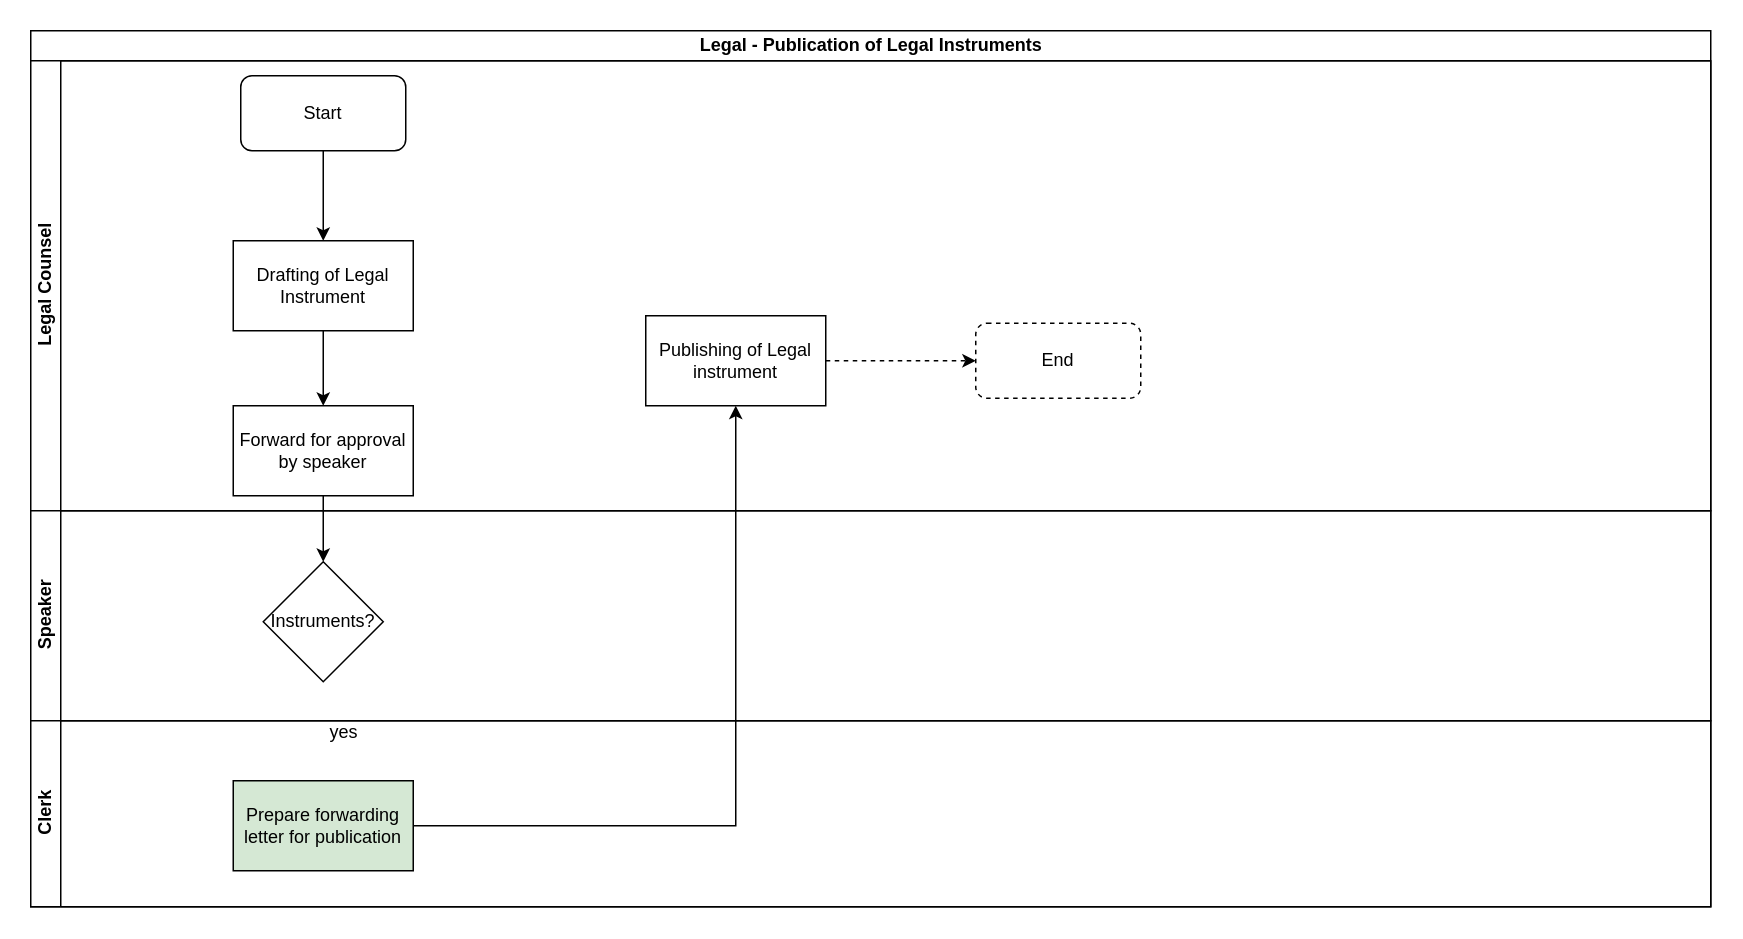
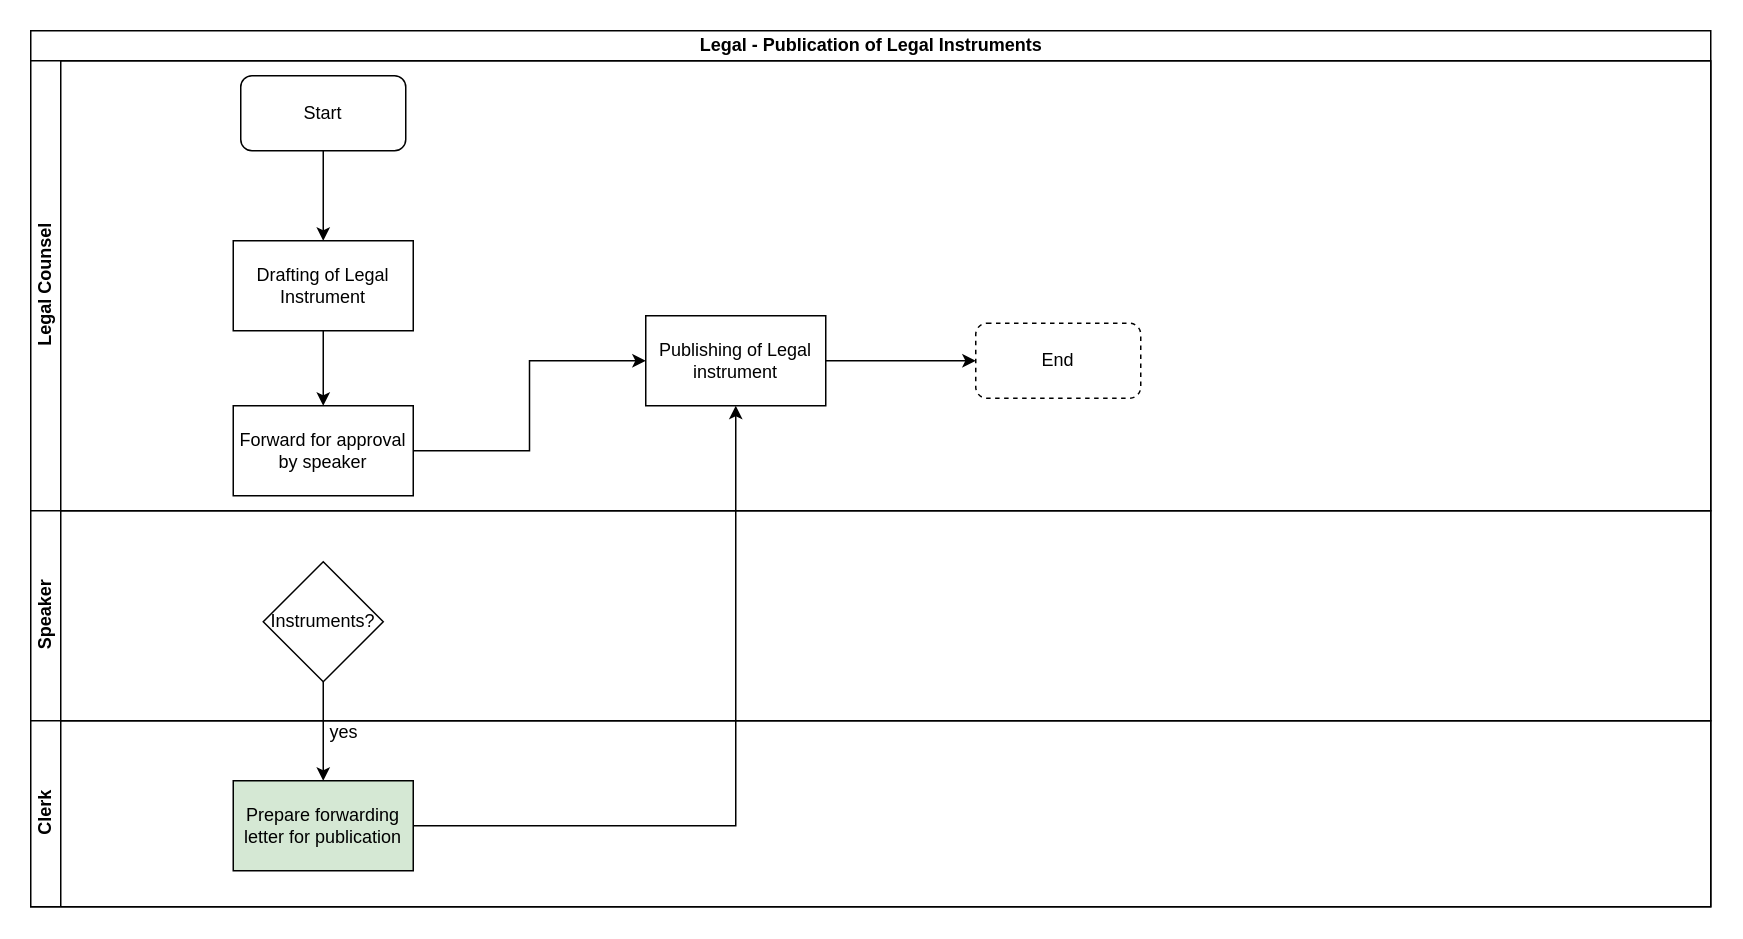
  <mxCell id="0" />
  <mxCell id="1" parent="0" />
  <mxCell id="2" value="Legal - Publication of Legal Instruments" style="swimlane;html=1;childLayout=stackLayout;resizeParent=1;resizeParentMax=0;horizontal=1;startSize=20;horizontalStack=0;" vertex="1" parent="1"><mxGeometry x="20" y="20" width="1120" height="584" as="geometry" /></mxCell>
  <mxCell id="3" value="Legal Counsel" style="swimlane;html=1;startSize=20;horizontal=0;" vertex="1" parent="2"><mxGeometry y="20" width="1120" height="300" as="geometry" /></mxCell>
  <mxCell id="4" value="Start" style="rounded=1;whiteSpace=wrap;html=1;" vertex="1" parent="3"><mxGeometry x="140" y="10" width="110" height="50" as="geometry" /></mxCell>
  <mxCell id="5" value="" style="edgeStyle=orthogonalEdgeStyle;rounded=0;orthogonalLoop=1;jettySize=auto;html=1;entryX=0.5;entryY=0;entryDx=0;entryDy=0;" edge="1" parent="3" source="4" target="6"><mxGeometry relative="1" as="geometry"><mxPoint x="195" y="132" as="targetPoint" /></mxGeometry></mxCell>
  <mxCell id="6" value="Drafting of Legal Instrument" style="rounded=0;whiteSpace=wrap;html=1;" vertex="1" parent="3"><mxGeometry x="135" y="120" width="120" height="60" as="geometry" /></mxCell>
  <mxCell id="7" value="" style="edgeStyle=orthogonalEdgeStyle;rounded=0;orthogonalLoop=1;jettySize=auto;html=1;" edge="1" parent="3" source="6" target="10"><mxGeometry relative="1" as="geometry" /></mxCell>
  <mxCell id="8" value="Publishing of Legal instrument" style="whiteSpace=wrap;html=1;rounded=0;" vertex="1" parent="3"><mxGeometry x="410" y="170" width="120" height="60" as="geometry" /></mxCell>
  <mxCell id="9" value="End" style="rounded=1;whiteSpace=wrap;html=1;dashed=1;" vertex="1" parent="3"><mxGeometry x="630" y="175" width="110" height="50" as="geometry" /></mxCell>
  <mxCell id="10" value="Forward for approval by speaker" style="whiteSpace=wrap;html=1;rounded=0;" vertex="1" parent="3"><mxGeometry x="135" y="230" width="120" height="60" as="geometry" /></mxCell>
- <mxCell id="11" value="" style="edgeStyle=orthogonalEdgeStyle;rounded=0;orthogonalLoop=1;jettySize=auto;html=1;entryX=0;entryY=0.5;entryDx=0;entryDy=0;dashed=1;" edge="1" parent="3" source="8" target="9"><mxGeometry relative="1" as="geometry"><mxPoint x="630" y="200" as="targetPoint" /></mxGeometry></mxCell>
+ <mxCell id="11" value="" style="edgeStyle=orthogonalEdgeStyle;rounded=0;orthogonalLoop=1;jettySize=auto;html=1;entryX=0;entryY=0.5;entryDx=0;entryDy=0;" edge="1" parent="3" source="8" target="9"><mxGeometry relative="1" as="geometry"><mxPoint x="630" y="200" as="targetPoint" /></mxGeometry></mxCell>
  <mxCell id="12" value="Speaker" style="swimlane;html=1;startSize=20;horizontal=0;" vertex="1" parent="2"><mxGeometry y="320" width="1120" height="140" as="geometry" /></mxCell>
  <mxCell id="13" value="Instruments?" style="rhombus;whiteSpace=wrap;html=1;rounded=0;" vertex="1" parent="12"><mxGeometry x="155" y="34" width="80" height="80" as="geometry" /></mxCell>
  <mxCell id="14" value="yes" style="text;html=1;strokeColor=none;fillColor=none;align=center;verticalAlign=middle;whiteSpace=wrap;rounded=0;" vertex="1" parent="12"><mxGeometry x="189" y="138" width="40" height="20" as="geometry" /></mxCell>
  <mxCell id="15" value="Clerk" style="swimlane;html=1;startSize=20;horizontal=0;" vertex="1" parent="2"><mxGeometry y="460" width="1120" height="124" as="geometry" /></mxCell>
  <mxCell id="16" value="Prepare forwarding letter for publication" style="whiteSpace=wrap;html=1;rounded=0;fillColor=#d5e8d4;" vertex="1" parent="15"><mxGeometry x="135" y="40" width="120" height="60" as="geometry" /></mxCell>
- <mxCell id="17" value="" style="edgeStyle=orthogonalEdgeStyle;rounded=0;orthogonalLoop=1;jettySize=auto;html=1;" edge="1" parent="2" source="10" target="13"><mxGeometry relative="1" as="geometry" /></mxCell>
+ <mxCell id="17" value="" style="edgeStyle=orthogonalEdgeStyle;rounded=0;orthogonalLoop=1;jettySize=auto;html=1;" edge="1" parent="2" source="10" target="8"><mxGeometry relative="1" as="geometry" /></mxCell>
+ <mxCell id="18" value="" style="edgeStyle=orthogonalEdgeStyle;rounded=0;orthogonalLoop=1;jettySize=auto;html=1;" edge="1" parent="2" source="13" target="16"><mxGeometry relative="1" as="geometry" /></mxCell>
  <mxCell id="19" value="" style="edgeStyle=orthogonalEdgeStyle;rounded=0;orthogonalLoop=1;jettySize=auto;html=1;" edge="1" parent="2" source="16" target="8"><mxGeometry relative="1" as="geometry" /></mxCell>
